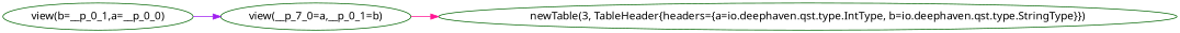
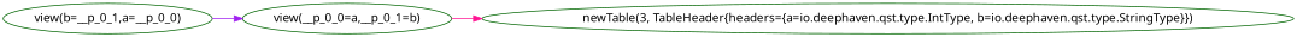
  digraph {
    rankdir=LR
    fontname="Noto Sans"
    node [style=filled fillcolor=white color=darkgreen fontname="Noto Sans"]
    edge [fontname="Noto Sans"]
    n1 [label="newTable(3, TableHeader{headers={a=io.deephaven.qst.type.IntType, b=io.deephaven.qst.type.StringType}})"]
-   n2 [label="view(__p_7_0=a,__p_0_1=b)"]
+   n2 [label="view(__p_0_0=a,__p_0_1=b)"]
    n3 [label="view(b=__p_0_1,a=__p_0_0)"]
    n2 -> n1 [color=deeppink]
    n3 -> n2 [color=purple]
  }
